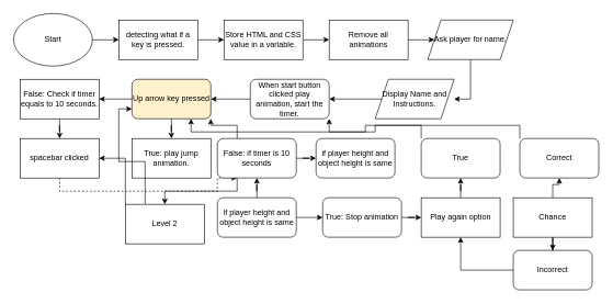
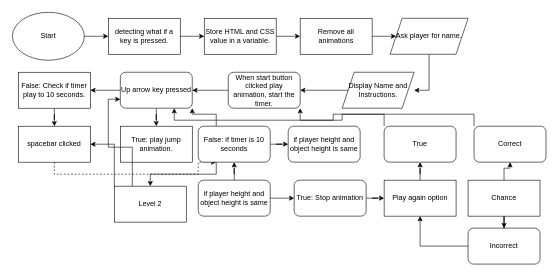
  <mxCell id="0" />
  <mxCell id="1" parent="0" />
  <mxCell id="2" style="edgeStyle=orthogonalEdgeStyle;rounded=0;orthogonalLoop=1;jettySize=auto;html=1;" parent="1" source="6" target="5" edge="1"><mxGeometry relative="1" as="geometry"><mxPoint x="550" y="300" as="targetPoint" /></mxGeometry></mxCell>
  <mxCell id="3" value="Start" style="ellipse;whiteSpace=wrap;html=1;" parent="1" vertex="1"><mxGeometry width="120" height="80" as="geometry" x="20" y="20" /></mxCell>
  <mxCell id="4" style="edgeStyle=orthogonalEdgeStyle;rounded=0;orthogonalLoop=1;jettySize=auto;html=1;entryX=0;entryY=0.5;entryDx=0;entryDy=0;" parent="1" source="5" target="9" edge="1"><mxGeometry relative="1" as="geometry" /></mxCell>
  <mxCell id="5" value="Store HTML and CSS value in a variable." style="rounded=0;whiteSpace=wrap;html=1;" parent="1" vertex="1"><mxGeometry x="340" y="30" width="120" height="60" as="geometry" /></mxCell>
  <mxCell id="6" value="detecting what if a key is pressed." style="rounded=0;whiteSpace=wrap;html=1;" parent="1" vertex="1"><mxGeometry x="180" y="30" width="120" height="60" as="geometry" /></mxCell>
  <mxCell id="7" style="edgeStyle=orthogonalEdgeStyle;rounded=0;orthogonalLoop=1;jettySize=auto;html=1;" parent="1" source="3" target="6" edge="1"><mxGeometry relative="1" as="geometry"><mxPoint x="550" y="350" as="targetPoint" /><mxPoint x="550" y="270" as="sourcePoint" /></mxGeometry></mxCell>
  <mxCell id="8" style="edgeStyle=orthogonalEdgeStyle;rounded=0;orthogonalLoop=1;jettySize=auto;html=1;entryX=0;entryY=0.5;entryDx=0;entryDy=0;" parent="1" source="9" edge="1"><mxGeometry relative="1" as="geometry"><mxPoint x="660" y="60" as="targetPoint" /></mxGeometry></mxCell>
  <mxCell id="9" value="Remove all animations" style="rounded=0;whiteSpace=wrap;html=1;" parent="1" vertex="1"><mxGeometry x="500" y="30" width="120" height="60" as="geometry" /></mxCell>
  <mxCell id="10" style="edgeStyle=orthogonalEdgeStyle;rounded=0;orthogonalLoop=1;jettySize=auto;html=1;entryX=1;entryY=0.5;entryDx=0;entryDy=0;entryPerimeter=0;" parent="1" source="11" target="13" edge="1"><mxGeometry relative="1" as="geometry"><mxPoint x="821" y="150" as="targetPoint" /></mxGeometry></mxCell>
  <mxCell id="11" value="Ask player for name." style="shape=parallelogram;perimeter=parallelogramPerimeter;whiteSpace=wrap;html=1;fixedSize=1;" parent="1" vertex="1"><mxGeometry x="650" y="30" width="130" height="60" as="geometry" /></mxCell>
  <mxCell id="12" style="edgeStyle=orthogonalEdgeStyle;rounded=0;orthogonalLoop=1;jettySize=auto;html=1;" parent="1" source="13" target="15" edge="1"><mxGeometry relative="1" as="geometry" /></mxCell>
  <mxCell id="13" value="Display Name and Instructions." style="shape=parallelogram;perimeter=parallelogramPerimeter;whiteSpace=wrap;html=1;fixedSize=1;" parent="1" vertex="1"><mxGeometry x="570" y="120" width="120" height="60" as="geometry" /></mxCell>
  <mxCell id="14" style="edgeStyle=orthogonalEdgeStyle;rounded=0;orthogonalLoop=1;jettySize=auto;html=1;entryX=1;entryY=0.5;entryDx=0;entryDy=0;" parent="1" source="15" target="18" edge="1"><mxGeometry relative="1" as="geometry" /></mxCell>
  <mxCell id="15" value="When start button clicked play animation, start the timer." style="rounded=1;whiteSpace=wrap;html=1;" parent="1" vertex="1"><mxGeometry x="380" y="120" width="120" height="60" as="geometry" /></mxCell>
  <mxCell id="16" style="edgeStyle=orthogonalEdgeStyle;rounded=0;orthogonalLoop=1;jettySize=auto;html=1;" parent="1" source="18" target="19" edge="1"><mxGeometry relative="1" as="geometry" /></mxCell>
  <mxCell id="17" style="edgeStyle=orthogonalEdgeStyle;rounded=0;orthogonalLoop=1;jettySize=auto;html=1;entryX=1;entryY=0.5;entryDx=0;entryDy=0;" parent="1" source="18" target="21" edge="1"><mxGeometry relative="1" as="geometry" /></mxCell>
- <mxCell id="18" value="Up arrow key pressed" style="rounded=1;whiteSpace=wrap;html=1;fillColor=#fff2cc;" parent="1" vertex="1"><mxGeometry x="200" y="120" width="120" height="60" as="geometry" /></mxCell>
+ <mxCell id="18" value="Up arrow key pressed" style="rounded=1;whiteSpace=wrap;html=1;" parent="1" vertex="1"><mxGeometry x="200" y="120" width="120" height="60" as="geometry" /></mxCell>
  <mxCell id="19" value="True: play jump animation." style="rounded=0;whiteSpace=wrap;html=1;" parent="1" vertex="1"><mxGeometry x="200" y="210" width="120" height="60" as="geometry" /></mxCell>
  <mxCell id="20" style="edgeStyle=orthogonalEdgeStyle;rounded=0;orthogonalLoop=1;jettySize=auto;html=1;entryX=0.5;entryY=0;entryDx=0;entryDy=0;" parent="1" source="21" target="26" edge="1"><mxGeometry relative="1" as="geometry" /></mxCell>
- <mxCell id="21" value="False: Check if timer equals to 10 seconds." style="rounded=0;whiteSpace=wrap;html=1;" parent="1" vertex="1"><mxGeometry x="30" y="120" width="120" height="60" as="geometry" /></mxCell>
+ <mxCell id="21" value="False: Check if timer play to 10 seconds." style="rounded=0;whiteSpace=wrap;html=1;" parent="1" vertex="1"><mxGeometry x="30" y="120" width="120" height="60" as="geometry" /></mxCell>
  <mxCell id="22" style="edgeStyle=orthogonalEdgeStyle;rounded=0;orthogonalLoop=1;jettySize=auto;html=1;entryX=0;entryY=0.5;entryDx=0;entryDy=0;" parent="1" source="24" target="32" edge="1"><mxGeometry relative="1" as="geometry" /></mxCell>
  <mxCell id="23" style="edgeStyle=orthogonalEdgeStyle;rounded=0;orthogonalLoop=1;jettySize=auto;html=1;" parent="1" source="24" target="30" edge="1"><mxGeometry relative="1" as="geometry" /></mxCell>
  <mxCell id="24" value="if player height and object height is same" style="rounded=1;whiteSpace=wrap;html=1;" parent="1" vertex="1"><mxGeometry x="330" y="300" width="120" height="60" as="geometry" /></mxCell>
  <mxCell id="25" style="edgeStyle=orthogonalEdgeStyle;rounded=0;orthogonalLoop=1;jettySize=auto;html=1;entryX=0.25;entryY=1;entryDx=0;entryDy=0;dashed=1;" parent="1" source="26" target="30" edge="1"><mxGeometry relative="1" as="geometry"><mxPoint x="370" y="290" as="targetPoint" /><Array as="points"><mxPoint x="90" y="290" /><mxPoint x="330" y="290" /><mxPoint x="330" y="270" /></Array></mxGeometry></mxCell>
  <mxCell id="26" value="spacebar clicked" style="rounded=0;whiteSpace=wrap;html=1;" parent="1" vertex="1"><mxGeometry x="30" y="210" width="120" height="60" as="geometry" /></mxCell>
  <mxCell id="27" style="edgeStyle=orthogonalEdgeStyle;rounded=0;orthogonalLoop=1;jettySize=auto;html=1;exitX=0.25;exitY=0;exitDx=0;exitDy=0;entryX=1;entryY=1;entryDx=0;entryDy=0;" parent="1" source="30" target="18" edge="1"><mxGeometry relative="1" as="geometry" /></mxCell>
  <mxCell id="28" style="edgeStyle=orthogonalEdgeStyle;rounded=0;orthogonalLoop=1;jettySize=auto;html=1;entryX=0;entryY=0.5;entryDx=0;entryDy=0;" parent="1" source="30" target="33" edge="1"><mxGeometry relative="1" as="geometry" /></mxCell>
  <mxCell id="29" style="edgeStyle=orthogonalEdgeStyle;rounded=0;orthogonalLoop=1;jettySize=auto;html=1;exitX=0.25;exitY=1;exitDx=0;exitDy=0;entryX=0.5;entryY=0;entryDx=0;entryDy=0;" parent="1" source="30" target="47" edge="1"><mxGeometry relative="1" as="geometry" /></mxCell>
  <mxCell id="30" value="False: if timer is 10 seconds" style="rounded=1;whiteSpace=wrap;html=1;" parent="1" vertex="1"><mxGeometry x="330" y="210" width="120" height="60" as="geometry" /></mxCell>
  <mxCell id="31" style="edgeStyle=orthogonalEdgeStyle;rounded=0;orthogonalLoop=1;jettySize=auto;html=1;" parent="1" source="32" target="35" edge="1"><mxGeometry relative="1" as="geometry" /></mxCell>
  <mxCell id="32" value="True: Stop animation" style="rounded=1;whiteSpace=wrap;html=1;" parent="1" vertex="1"><mxGeometry x="490" y="300" width="120" height="60" as="geometry" /></mxCell>
  <mxCell id="33" value="&lt;span&gt;if player height and object height is same&lt;/span&gt;" style="rounded=1;whiteSpace=wrap;html=1;" parent="1" vertex="1"><mxGeometry x="480" y="210" width="120" height="60" as="geometry" /></mxCell>
  <mxCell id="34" style="edgeStyle=orthogonalEdgeStyle;rounded=0;orthogonalLoop=1;jettySize=auto;html=1;" parent="1" source="35" target="42" edge="1"><mxGeometry relative="1" as="geometry" /></mxCell>
  <mxCell id="35" value="Play again option" style="rounded=0;whiteSpace=wrap;html=1;" parent="1" vertex="1"><mxGeometry x="640" y="300" width="120" height="60" as="geometry" /></mxCell>
  <mxCell id="36" style="edgeStyle=orthogonalEdgeStyle;rounded=0;orthogonalLoop=1;jettySize=auto;html=1;" parent="1" source="38" target="40" edge="1"><mxGeometry relative="1" as="geometry" /></mxCell>
  <mxCell id="37" style="edgeStyle=orthogonalEdgeStyle;rounded=0;orthogonalLoop=1;jettySize=auto;html=1;entryX=0.5;entryY=0;entryDx=0;entryDy=0;" parent="1" source="38" target="44" edge="1"><mxGeometry relative="1" as="geometry" /></mxCell>
  <mxCell id="38" value="Chance" style="rounded=0;whiteSpace=wrap;html=1;" parent="1" vertex="1"><mxGeometry x="780" y="300" width="120" height="60" as="geometry" /></mxCell>
  <mxCell id="39" style="edgeStyle=orthogonalEdgeStyle;rounded=0;orthogonalLoop=1;jettySize=auto;html=1;exitX=0;exitY=0;exitDx=0;exitDy=0;entryX=0.75;entryY=1;entryDx=0;entryDy=0;" parent="1" source="40" target="18" edge="1"><mxGeometry relative="1" as="geometry" /></mxCell>
  <mxCell id="40" value="Correct" style="rounded=1;whiteSpace=wrap;html=1;" parent="1" vertex="1"><mxGeometry x="790" y="210" width="120" height="60" as="geometry" /></mxCell>
  <mxCell id="41" style="edgeStyle=orthogonalEdgeStyle;rounded=0;orthogonalLoop=1;jettySize=auto;html=1;exitX=0;exitY=0;exitDx=0;exitDy=0;entryX=1;entryY=1;entryDx=0;entryDy=0;" parent="1" source="42" target="15" edge="1"><mxGeometry relative="1" as="geometry" /></mxCell>
  <mxCell id="42" value="True" style="rounded=1;whiteSpace=wrap;html=1;" parent="1" vertex="1"><mxGeometry x="640" y="210" width="120" height="60" as="geometry" /></mxCell>
  <mxCell id="43" style="edgeStyle=orthogonalEdgeStyle;rounded=0;orthogonalLoop=1;jettySize=auto;html=1;exitX=0;exitY=0.5;exitDx=0;exitDy=0;entryX=0.5;entryY=1;entryDx=0;entryDy=0;" parent="1" source="44" target="35" edge="1"><mxGeometry relative="1" as="geometry" /></mxCell>
  <mxCell id="44" value="Incorrect" style="rounded=1;whiteSpace=wrap;html=1;" parent="1" vertex="1"><mxGeometry x="780" y="380" width="120" height="60" as="geometry" /></mxCell>
  <mxCell id="45" style="edgeStyle=orthogonalEdgeStyle;rounded=0;orthogonalLoop=1;jettySize=auto;html=1;exitX=0;exitY=0;exitDx=0;exitDy=0;entryX=1;entryY=0.5;entryDx=0;entryDy=0;" parent="1" source="47" target="26" edge="1"><mxGeometry relative="1" as="geometry"><Array as="points"><mxPoint x="190" y="240" /></Array></mxGeometry></mxCell>
  <mxCell id="46" style="edgeStyle=orthogonalEdgeStyle;rounded=0;orthogonalLoop=1;jettySize=auto;html=1;exitX=0.25;exitY=0;exitDx=0;exitDy=0;entryX=0;entryY=0.75;entryDx=0;entryDy=0;" parent="1" source="47" target="18" edge="1"><mxGeometry relative="1" as="geometry" /></mxCell>
  <mxCell id="47" value="Level 2" style="rounded=0;whiteSpace=wrap;html=1;" parent="1" vertex="1"><mxGeometry x="190" y="310" width="120" height="60" as="geometry" /></mxCell>
